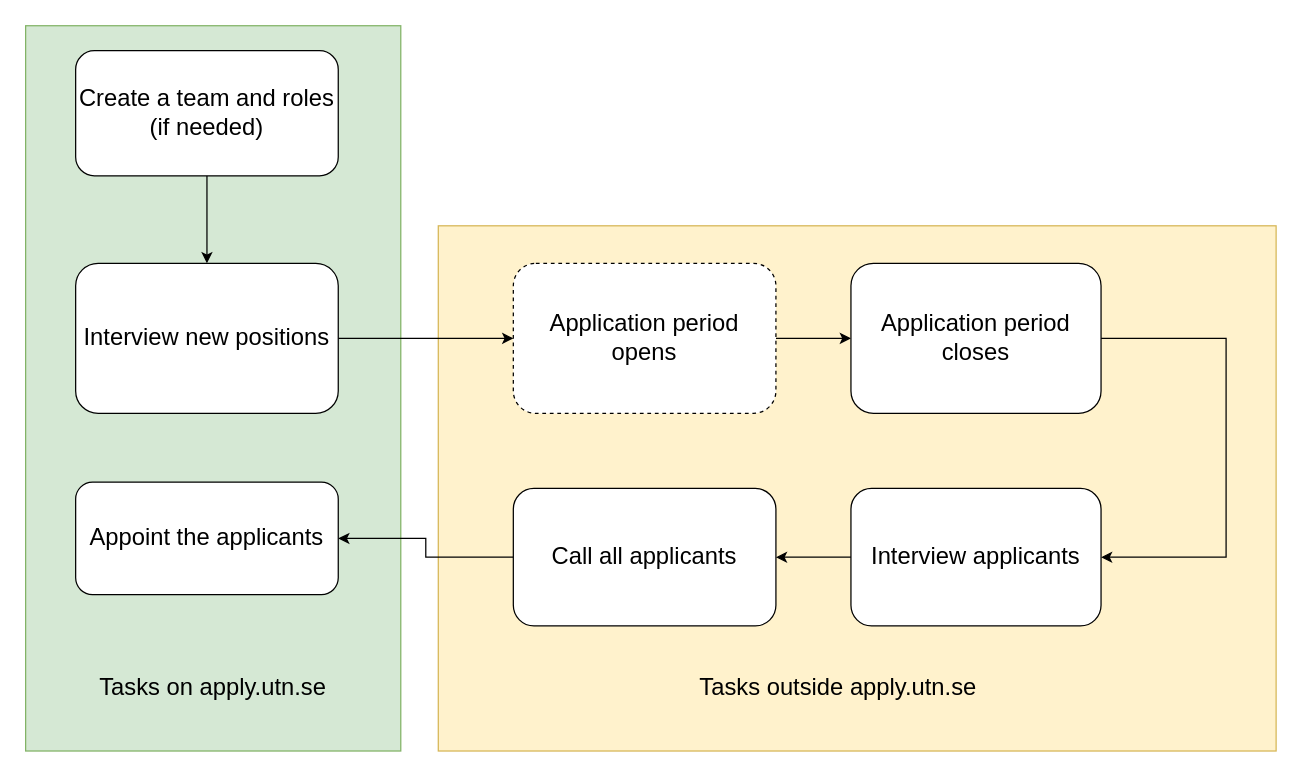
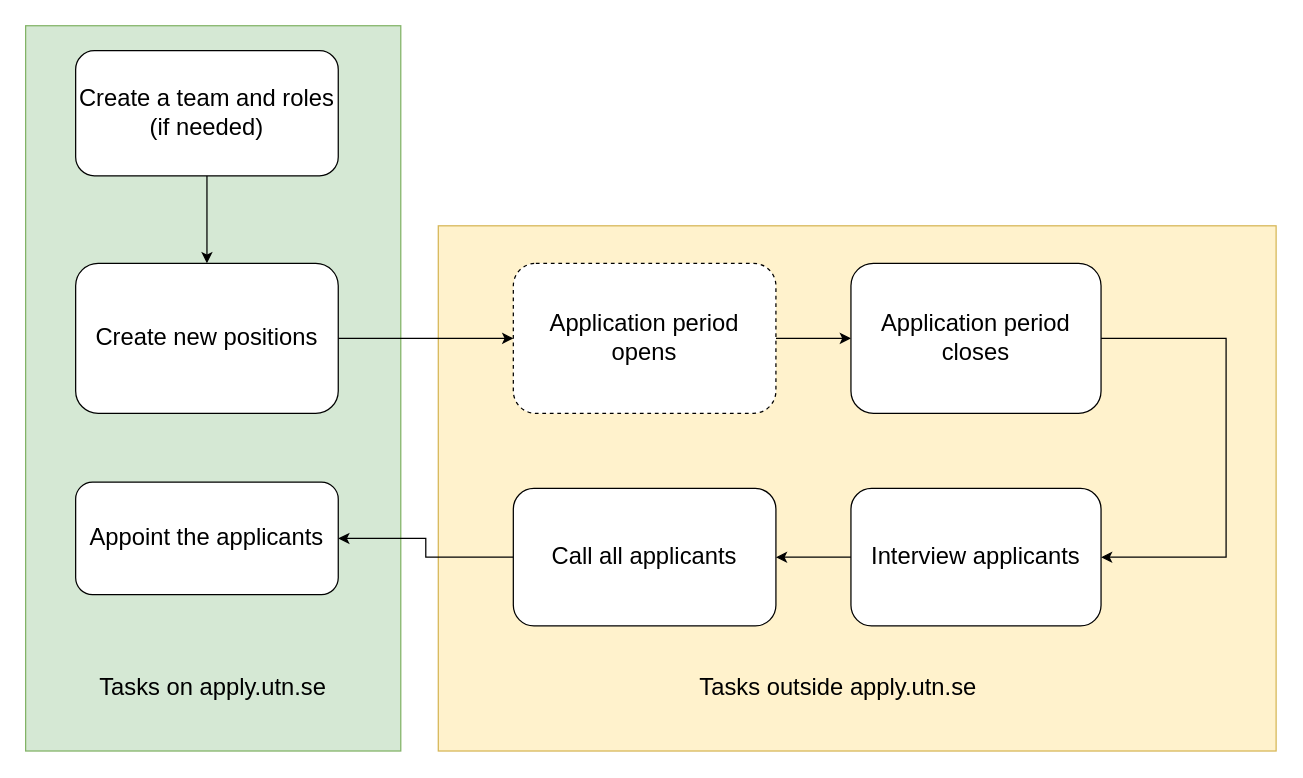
  <mxCell id="0" />
  <mxCell id="1" parent="0" />
  <mxCell id="2" value="" style="rounded=0;whiteSpace=wrap;html=1;fontSize=19;fillColor=#fff2cc;strokeColor=#d6b656;" vertex="1" parent="1"><mxGeometry x="350" y="180" width="670" height="420" as="geometry" /></mxCell>
  <mxCell id="3" value="" style="rounded=0;whiteSpace=wrap;html=1;fontSize=19;fillColor=#d5e8d4;strokeColor=#82b366;" vertex="1" parent="1"><mxGeometry x="20" y="20" width="300" height="580" as="geometry" /></mxCell>
  <mxCell id="4" value="" style="edgeStyle=orthogonalEdgeStyle;rounded=0;orthogonalLoop=1;jettySize=auto;html=1;" edge="1" parent="1" source="5" target="11"><mxGeometry relative="1" as="geometry" /></mxCell>
  <mxCell id="5" value="&lt;font style=&quot;font-size: 19px&quot;&gt;Application period opens&lt;/font&gt;" style="rounded=1;whiteSpace=wrap;html=1;dashed=1;" vertex="1" parent="1"><mxGeometry x="410" y="210" width="210" height="120" as="geometry" /></mxCell>
  <mxCell id="6" value="" style="edgeStyle=orthogonalEdgeStyle;rounded=0;orthogonalLoop=1;jettySize=auto;html=1;" edge="1" parent="1" source="7" target="9"><mxGeometry relative="1" as="geometry" /></mxCell>
  <mxCell id="7" value="&lt;font style=&quot;font-size: 19px&quot;&gt;Create a team and roles&lt;br&gt;(if needed)&lt;/font&gt;" style="rounded=1;whiteSpace=wrap;html=1;" vertex="1" parent="1"><mxGeometry x="60" y="40" width="210" height="100" as="geometry" /></mxCell>
  <mxCell id="8" value="" style="edgeStyle=orthogonalEdgeStyle;rounded=0;orthogonalLoop=1;jettySize=auto;html=1;" edge="1" parent="1" source="9" target="5"><mxGeometry relative="1" as="geometry" /></mxCell>
- <mxCell id="9" value="&lt;font style=&quot;font-size: 19px&quot;&gt;Interview new positions&lt;/font&gt;" style="rounded=1;whiteSpace=wrap;html=1;" vertex="1" parent="1"><mxGeometry x="60" y="210" width="210" height="120" as="geometry" /></mxCell>
+ <mxCell id="9" value="&lt;font style=&quot;font-size: 19px&quot;&gt;Create new positions&lt;/font&gt;" style="rounded=1;whiteSpace=wrap;html=1;" vertex="1" parent="1"><mxGeometry x="60" y="210" width="210" height="120" as="geometry" /></mxCell>
  <mxCell id="10" style="edgeStyle=orthogonalEdgeStyle;rounded=0;orthogonalLoop=1;jettySize=auto;html=1;exitX=1;exitY=0.5;exitDx=0;exitDy=0;entryX=1;entryY=0.5;entryDx=0;entryDy=0;fontSize=19;" edge="1" parent="1" source="11" target="13"><mxGeometry relative="1" as="geometry"><Array as="points"><mxPoint x="980" y="270" /><mxPoint x="980" y="445" /></Array></mxGeometry></mxCell>
  <mxCell id="11" value="&lt;font style=&quot;font-size: 19px&quot;&gt;Application period closes&lt;/font&gt;" style="rounded=1;whiteSpace=wrap;html=1;" vertex="1" parent="1"><mxGeometry x="680" y="210" width="200" height="120" as="geometry" /></mxCell>
  <mxCell id="12" value="" style="edgeStyle=orthogonalEdgeStyle;rounded=0;orthogonalLoop=1;jettySize=auto;html=1;" edge="1" parent="1" source="13" target="15"><mxGeometry relative="1" as="geometry" /></mxCell>
  <mxCell id="13" value="&lt;font style=&quot;font-size: 19px&quot;&gt;Interview applicants&lt;/font&gt;" style="rounded=1;whiteSpace=wrap;html=1;" vertex="1" parent="1"><mxGeometry x="680" y="390" width="200" height="110" as="geometry" /></mxCell>
  <mxCell id="14" value="" style="edgeStyle=orthogonalEdgeStyle;rounded=0;orthogonalLoop=1;jettySize=auto;html=1;" edge="1" parent="1" source="15" target="16"><mxGeometry relative="1" as="geometry" /></mxCell>
  <mxCell id="15" value="Call all applicants" style="rounded=1;whiteSpace=wrap;html=1;fontSize=19;" vertex="1" parent="1"><mxGeometry x="410" y="390" width="210" height="110" as="geometry" /></mxCell>
  <mxCell id="16" value="&lt;font style=&quot;font-size: 19px&quot;&gt;Appoint the applicants&lt;/font&gt;" style="rounded=1;whiteSpace=wrap;html=1;" vertex="1" parent="1"><mxGeometry x="60" y="385" width="210" height="90" as="geometry" /></mxCell>
  <mxCell id="17" value="Tasks on apply.utn.se" style="text;html=1;strokeColor=none;fillColor=none;align=center;verticalAlign=middle;whiteSpace=wrap;rounded=0;fontSize=19;" vertex="1" parent="1"><mxGeometry x="75" y="530" width="190" height="40" as="geometry" /></mxCell>
  <mxCell id="18" value="Tasks outside apply.utn.se" style="text;html=1;strokeColor=none;fillColor=none;align=center;verticalAlign=middle;whiteSpace=wrap;rounded=0;fontSize=19;" vertex="1" parent="1"><mxGeometry x="540" y="540" width="260" height="20" as="geometry" /></mxCell>
